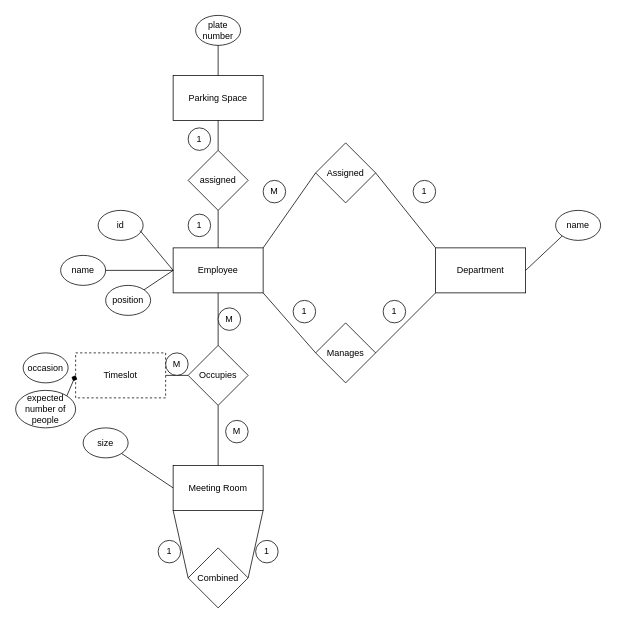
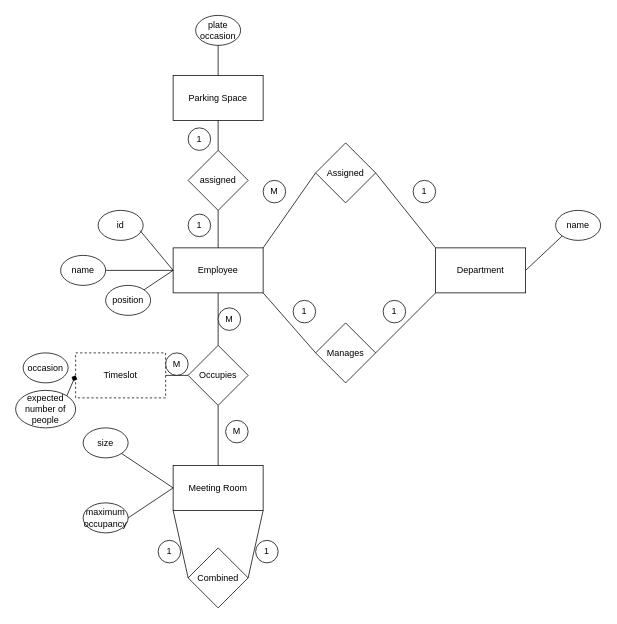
  <mxCell id="0" />
  <mxCell id="1" parent="0" />
  <mxCell id="2" value="Employee" style="rounded=0;whiteSpace=wrap;html=1;" vertex="1" parent="1"><mxGeometry x="230" y="330" width="120" height="60" as="geometry" /></mxCell>
  <mxCell id="3" value="id" style="ellipse;whiteSpace=wrap;html=1;" vertex="1" parent="1"><mxGeometry x="130" y="280" width="60" height="40" as="geometry" /></mxCell>
  <mxCell id="4" value="name" style="ellipse;whiteSpace=wrap;html=1;" vertex="1" parent="1"><mxGeometry x="80" y="340" width="60" height="40" as="geometry" /></mxCell>
  <mxCell id="5" value="position" style="ellipse;whiteSpace=wrap;html=1;" vertex="1" parent="1"><mxGeometry x="140" y="380" width="60" height="40" as="geometry" /></mxCell>
  <mxCell id="6" value="" style="endArrow=none;html=1;rounded=0;exitX=1;exitY=0;exitDx=0;exitDy=0;entryX=0;entryY=0.5;entryDx=0;entryDy=0;" edge="1" parent="1" source="5" target="2"><mxGeometry width="50" height="50" relative="1" as="geometry"><mxPoint x="420" y="550" as="sourcePoint" /><mxPoint x="470" y="500" as="targetPoint" /></mxGeometry></mxCell>
  <mxCell id="7" value="" style="endArrow=none;html=1;rounded=0;exitX=1;exitY=0.5;exitDx=0;exitDy=0;entryX=0;entryY=0.5;entryDx=0;entryDy=0;" edge="1" parent="1" source="4" target="2"><mxGeometry width="50" height="50" relative="1" as="geometry"><mxPoint x="420" y="550" as="sourcePoint" /><mxPoint x="470" y="500" as="targetPoint" /></mxGeometry></mxCell>
  <mxCell id="8" value="" style="endArrow=none;html=1;rounded=0;exitX=0.933;exitY=0.675;exitDx=0;exitDy=0;exitPerimeter=0;entryX=0;entryY=0.5;entryDx=0;entryDy=0;" edge="1" parent="1" source="3" target="2"><mxGeometry width="50" height="50" relative="1" as="geometry"><mxPoint x="420" y="550" as="sourcePoint" /><mxPoint x="470" y="500" as="targetPoint" /></mxGeometry></mxCell>
  <mxCell id="9" value="Department" style="rounded=0;whiteSpace=wrap;html=1;" vertex="1" parent="1"><mxGeometry x="580" y="330" width="120" height="60" as="geometry" /></mxCell>
  <mxCell id="10" value="name" style="ellipse;whiteSpace=wrap;html=1;" vertex="1" parent="1"><mxGeometry x="740" y="280" width="60" height="40" as="geometry" /></mxCell>
  <mxCell id="11" value="" style="endArrow=none;html=1;rounded=0;entryX=0;entryY=1;entryDx=0;entryDy=0;exitX=1;exitY=0.5;exitDx=0;exitDy=0;" edge="1" parent="1" source="9" target="10"><mxGeometry width="50" height="50" relative="1" as="geometry"><mxPoint x="420" y="550" as="sourcePoint" /><mxPoint x="470" y="500" as="targetPoint" /></mxGeometry></mxCell>
  <mxCell id="12" value="Assigned" style="rhombus;whiteSpace=wrap;html=1;" vertex="1" parent="1"><mxGeometry x="420" y="190" width="80" height="80" as="geometry" /></mxCell>
  <mxCell id="13" value="" style="endArrow=none;html=1;rounded=0;exitX=0;exitY=0.5;exitDx=0;exitDy=0;entryX=1;entryY=0;entryDx=0;entryDy=0;" edge="1" parent="1" source="12" target="2"><mxGeometry width="50" height="50" relative="1" as="geometry"><mxPoint x="420" y="550" as="sourcePoint" /><mxPoint x="470" y="500" as="targetPoint" /></mxGeometry></mxCell>
  <mxCell id="14" value="" style="endArrow=none;html=1;rounded=0;entryX=1;entryY=0.5;entryDx=0;entryDy=0;exitX=0;exitY=0;exitDx=0;exitDy=0;" edge="1" parent="1" source="9" target="12"><mxGeometry width="50" height="50" relative="1" as="geometry"><mxPoint x="420" y="550" as="sourcePoint" /><mxPoint x="470" y="500" as="targetPoint" /></mxGeometry></mxCell>
  <mxCell id="15" value="Manages" style="rhombus;whiteSpace=wrap;html=1;" vertex="1" parent="1"><mxGeometry x="420" y="430" width="80" height="80" as="geometry" /></mxCell>
  <mxCell id="16" value="" style="endArrow=none;html=1;rounded=0;exitX=1;exitY=1;exitDx=0;exitDy=0;entryX=0;entryY=0.5;entryDx=0;entryDy=0;" edge="1" parent="1" source="2" target="15"><mxGeometry width="50" height="50" relative="1" as="geometry"><mxPoint x="420" y="550" as="sourcePoint" /><mxPoint x="470" y="500" as="targetPoint" /></mxGeometry></mxCell>
  <mxCell id="17" value="" style="endArrow=none;html=1;rounded=0;exitX=0;exitY=1;exitDx=0;exitDy=0;entryX=1;entryY=0.5;entryDx=0;entryDy=0;" edge="1" parent="1" source="9" target="15"><mxGeometry width="50" height="50" relative="1" as="geometry"><mxPoint x="420" y="550" as="sourcePoint" /><mxPoint x="470" y="500" as="targetPoint" /></mxGeometry></mxCell>
  <mxCell id="18" value="1" style="ellipse;whiteSpace=wrap;html=1;aspect=fixed;" vertex="1" parent="1"><mxGeometry x="390" y="400" width="30" height="30" as="geometry" /></mxCell>
  <mxCell id="19" value="1" style="ellipse;whiteSpace=wrap;html=1;aspect=fixed;" vertex="1" parent="1"><mxGeometry x="510" y="400" width="30" height="30" as="geometry" /></mxCell>
  <mxCell id="20" value="M" style="ellipse;whiteSpace=wrap;html=1;aspect=fixed;" vertex="1" parent="1"><mxGeometry x="350" y="240" width="30" height="30" as="geometry" /></mxCell>
  <mxCell id="21" value="1" style="ellipse;whiteSpace=wrap;html=1;aspect=fixed;" vertex="1" parent="1"><mxGeometry x="550" y="240" width="30" height="30" as="geometry" /></mxCell>
  <mxCell id="22" value="Meeting Room" style="rounded=0;whiteSpace=wrap;html=1;" vertex="1" parent="1"><mxGeometry x="230" y="620" width="120" height="60" as="geometry" /></mxCell>
  <mxCell id="23" value="size" style="ellipse;whiteSpace=wrap;html=1;" vertex="1" parent="1"><mxGeometry x="110" y="570" width="60" height="40" as="geometry" /></mxCell>
+ <mxCell id="24" value="maximum occupancy" style="ellipse;whiteSpace=wrap;html=1;" vertex="1" parent="1"><mxGeometry x="110" y="670" width="60" height="40" as="geometry" /></mxCell>
  <mxCell id="25" value="" style="endArrow=none;html=1;rounded=0;exitX=1;exitY=1;exitDx=0;exitDy=0;entryX=0;entryY=0.5;entryDx=0;entryDy=0;" edge="1" parent="1" source="23" target="22"><mxGeometry width="50" height="50" relative="1" as="geometry"><mxPoint x="420" y="550" as="sourcePoint" /><mxPoint x="470" y="500" as="targetPoint" /></mxGeometry></mxCell>
+ <mxCell id="26" value="" style="endArrow=none;html=1;rounded=0;entryX=1;entryY=0.5;entryDx=0;entryDy=0;exitX=0;exitY=0.5;exitDx=0;exitDy=0;" edge="1" parent="1" source="22" target="24"><mxGeometry width="50" height="50" relative="1" as="geometry"><mxPoint x="420" y="550" as="sourcePoint" /><mxPoint x="470" y="500" as="targetPoint" /></mxGeometry></mxCell>
  <mxCell id="27" value="Combined" style="rhombus;whiteSpace=wrap;html=1;" vertex="1" parent="1"><mxGeometry x="250" y="730" width="80" height="80" as="geometry" /></mxCell>
  <mxCell id="28" value="" style="endArrow=none;html=1;rounded=0;exitX=0;exitY=1;exitDx=0;exitDy=0;entryX=0;entryY=0.5;entryDx=0;entryDy=0;" edge="1" parent="1" source="22" target="27"><mxGeometry width="50" height="50" relative="1" as="geometry"><mxPoint x="420" y="550" as="sourcePoint" /><mxPoint x="470" y="500" as="targetPoint" /></mxGeometry></mxCell>
  <mxCell id="29" value="" style="endArrow=none;html=1;rounded=0;entryX=1;entryY=0.5;entryDx=0;entryDy=0;exitX=1;exitY=1;exitDx=0;exitDy=0;" edge="1" parent="1" source="22" target="27"><mxGeometry width="50" height="50" relative="1" as="geometry"><mxPoint x="420" y="550" as="sourcePoint" /><mxPoint x="470" y="500" as="targetPoint" /></mxGeometry></mxCell>
  <mxCell id="30" value="1" style="ellipse;whiteSpace=wrap;html=1;aspect=fixed;" vertex="1" parent="1"><mxGeometry x="210" y="720" width="30" height="30" as="geometry" /></mxCell>
  <mxCell id="31" value="1" style="ellipse;whiteSpace=wrap;html=1;aspect=fixed;" vertex="1" parent="1"><mxGeometry x="340" y="720" width="30" height="30" as="geometry" /></mxCell>
  <mxCell id="32" value="Timeslot" style="rounded=0;whiteSpace=wrap;html=1;dashed=1;" vertex="1" parent="1"><mxGeometry x="100" y="470" width="120" height="60" as="geometry" /></mxCell>
  <mxCell id="33" value="Occupies" style="rhombus;whiteSpace=wrap;html=1;" vertex="1" parent="1"><mxGeometry x="250" y="460" width="80" height="80" as="geometry" /></mxCell>
  <mxCell id="34" value="occasion" style="ellipse;whiteSpace=wrap;html=1;" vertex="1" parent="1"><mxGeometry x="30" y="470" width="60" height="40" as="geometry" /></mxCell>
  <mxCell id="35" value="expected number of people" style="ellipse;whiteSpace=wrap;html=1;" vertex="1" parent="1"><mxGeometry x="20" y="520" width="80" height="50" as="geometry" /></mxCell>
  <mxCell id="36" value="" style="endArrow=diamond;html=1;rounded=0;exitX=1;exitY=0;exitDx=0;exitDy=0;entryX=0;entryY=0.5;entryDx=0;entryDy=0;" edge="1" parent="1" source="35" target="32"><mxGeometry width="50" height="50" relative="1" as="geometry"><mxPoint x="420" y="550" as="sourcePoint" /><mxPoint x="470" y="500" as="targetPoint" /></mxGeometry></mxCell>
  <mxCell id="37" value="" style="endArrow=none;html=1;rounded=0;exitX=0.5;exitY=0;exitDx=0;exitDy=0;entryX=0.5;entryY=1;entryDx=0;entryDy=0;" edge="1" parent="1" source="22" target="33"><mxGeometry width="50" height="50" relative="1" as="geometry"><mxPoint x="420" y="550" as="sourcePoint" /><mxPoint x="470" y="500" as="targetPoint" /></mxGeometry></mxCell>
  <mxCell id="38" value="" style="endArrow=none;html=1;rounded=0;exitX=1;exitY=0.5;exitDx=0;exitDy=0;" edge="1" parent="1" source="32"><mxGeometry width="50" height="50" relative="1" as="geometry"><mxPoint x="420" y="550" as="sourcePoint" /><mxPoint x="250" y="500" as="targetPoint" /></mxGeometry></mxCell>
  <mxCell id="39" value="" style="endArrow=none;html=1;rounded=0;exitX=0.5;exitY=1;exitDx=0;exitDy=0;entryX=0.5;entryY=0;entryDx=0;entryDy=0;" edge="1" parent="1" source="2" target="33"><mxGeometry width="50" height="50" relative="1" as="geometry"><mxPoint x="420" y="550" as="sourcePoint" /><mxPoint x="470" y="500" as="targetPoint" /></mxGeometry></mxCell>
  <mxCell id="40" value="M" style="ellipse;whiteSpace=wrap;html=1;aspect=fixed;" vertex="1" parent="1"><mxGeometry x="300" y="560" width="30" height="30" as="geometry" /></mxCell>
  <mxCell id="41" value="M" style="ellipse;whiteSpace=wrap;html=1;aspect=fixed;" vertex="1" parent="1"><mxGeometry x="220" y="470" width="30" height="30" as="geometry" /></mxCell>
  <mxCell id="42" value="M" style="ellipse;whiteSpace=wrap;html=1;aspect=fixed;" vertex="1" parent="1"><mxGeometry x="290" y="410" width="30" height="30" as="geometry" /></mxCell>
  <mxCell id="43" value="Parking Space" style="rounded=0;whiteSpace=wrap;html=1;" vertex="1" parent="1"><mxGeometry x="230" y="100" width="120" height="60" as="geometry" /></mxCell>
- <mxCell id="44" value="plate number" style="ellipse;whiteSpace=wrap;html=1;" vertex="1" parent="1"><mxGeometry x="260" y="20" width="60" height="40" as="geometry" /></mxCell>
+ <mxCell id="44" value="plate occasion" style="ellipse;whiteSpace=wrap;html=1;" vertex="1" parent="1"><mxGeometry x="260" y="20" width="60" height="40" as="geometry" /></mxCell>
  <mxCell id="45" value="" style="endArrow=none;html=1;rounded=0;exitX=0.5;exitY=1;exitDx=0;exitDy=0;entryX=0.5;entryY=0;entryDx=0;entryDy=0;" edge="1" parent="1" source="44" target="43"><mxGeometry width="50" height="50" relative="1" as="geometry"><mxPoint x="420" y="310" as="sourcePoint" /><mxPoint x="470" y="260" as="targetPoint" /></mxGeometry></mxCell>
  <mxCell id="46" value="assigned" style="rhombus;whiteSpace=wrap;html=1;" vertex="1" parent="1"><mxGeometry x="250" y="200" width="80" height="80" as="geometry" /></mxCell>
  <mxCell id="47" value="" style="endArrow=none;html=1;rounded=0;exitX=0.5;exitY=1;exitDx=0;exitDy=0;entryX=0.5;entryY=0;entryDx=0;entryDy=0;" edge="1" parent="1" source="43" target="46"><mxGeometry width="50" height="50" relative="1" as="geometry"><mxPoint x="420" y="310" as="sourcePoint" /><mxPoint x="470" y="260" as="targetPoint" /></mxGeometry></mxCell>
  <mxCell id="48" value="" style="endArrow=none;html=1;rounded=0;exitX=0.5;exitY=1;exitDx=0;exitDy=0;entryX=0.5;entryY=0;entryDx=0;entryDy=0;" edge="1" parent="1" source="46" target="2"><mxGeometry width="50" height="50" relative="1" as="geometry"><mxPoint x="420" y="310" as="sourcePoint" /><mxPoint x="470" y="260" as="targetPoint" /></mxGeometry></mxCell>
  <mxCell id="49" value="1" style="ellipse;whiteSpace=wrap;html=1;aspect=fixed;" vertex="1" parent="1"><mxGeometry x="250" y="285" width="30" height="30" as="geometry" /></mxCell>
  <mxCell id="50" value="1" style="ellipse;whiteSpace=wrap;html=1;aspect=fixed;" vertex="1" parent="1"><mxGeometry x="250" y="170" width="30" height="30" as="geometry" /></mxCell>
